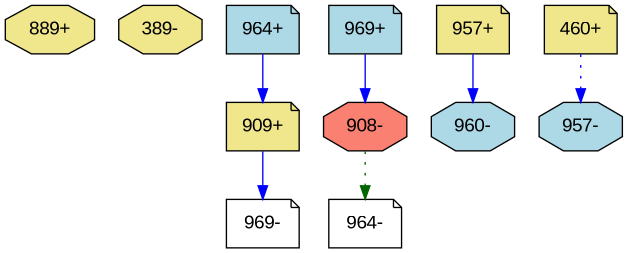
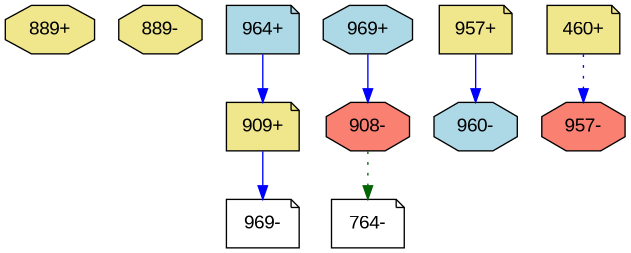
  digraph {
    fontname="Liberation Sans"
    k=27
    node [fillcolor=khaki fontname="Liberation Sans" l=7688 shape=note style=filled]
    edge [color=blue d=7 e=5.0 fontname="Liberation Sans" n=17 style=solid]
    "889+" [shape=octagon]
-   "889-" [shape=octagon label="389-"]
+   "889-" [shape=octagon]
    n3 [l=8006 label="909+"]
    "969-" [fillcolor=white l=14866]
    "908-" [fillcolor=salmon l=8006 shape=octagon]
-   "964-" [fillcolor=white l=14861]
+   "964-" [fillcolor=white l=14861 label="764-"]
    "957+" [l=12841]
    "960-" [fillcolor=lightblue l=6500 shape=octagon]
-   "957-" [fillcolor=lightblue l=12841 shape=octagon]
+   "957-" [fillcolor=salmon l=12841 shape=octagon]
    n10 [l=6500 label="460+"]
    "964+" [fillcolor=lightblue l=14861]
-   "969+" [fillcolor=lightblue l=14866]
+   "969+" [fillcolor=lightblue l=14866 shape=octagon]
    n3 -> "969-"
    "908-" -> "964-" [color=darkgreen d=-2242 e=4.6 n=20 style=dotted]
    "957+" -> "960-" [d=-1181]
    n10 -> "957-" [d=-1181 style=dotted]
    "964+" -> n3 [d=-2242 e=4.6 n=20]
    "969+" -> "908-"
  }
